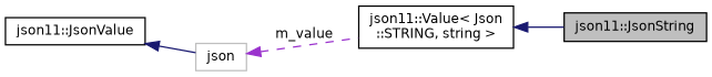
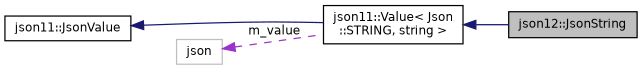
  digraph {
    rankdir=LR
    node [color=black fillcolor=white fontname=Helvetica fontsize=10 shape=record style=filled]
    edge [color=midnightblue dir=back fontname=Helvetica fontsize=10 labelfontname=Helvetica labelfontsize=10 style=solid]
-   n1 [fillcolor=grey75 fontcolor=black height=0.2 label="json11::JsonString" width=0.4]
+   n1 [fillcolor=grey75 fontcolor=black height=0.2 label="json12::JsonString" width=0.4]
    n2 [height=0.2 label="json11::Value\< Json\l::STRING, string \>" width=0.4]
    n3 [height=0.2 label="json11::JsonValue" width=0.4]
    n4 [color=grey75 height=0.2 label=json width=0.4]
    n2 -> n1
-   n3 -> n4
+   n3 -> n2
    n4 -> n2 [color=darkorchid3 label=" m_value" style=dashed]
  }
